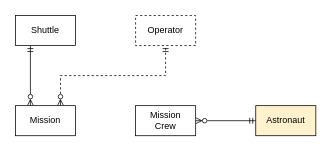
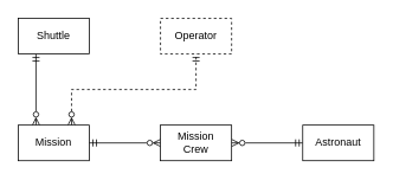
  <mxCell id="0" />
  <mxCell id="1" parent="0" />
  <mxCell id="2" style="edgeStyle=orthogonalEdgeStyle;rounded=0;orthogonalLoop=1;jettySize=auto;html=1;exitX=0.25;exitY=0;exitDx=0;exitDy=0;entryX=0.25;entryY=1;entryDx=0;entryDy=0;startArrow=ERzeroToMany;startFill=0;endArrow=ERmandOne;endFill=0;" edge="1" parent="1" source="4" target="9"><mxGeometry relative="1" as="geometry" /></mxCell>
  <mxCell id="3" style="edgeStyle=orthogonalEdgeStyle;rounded=0;orthogonalLoop=1;jettySize=auto;html=1;exitX=0.75;exitY=0;exitDx=0;exitDy=0;entryX=0.5;entryY=1;entryDx=0;entryDy=0;startArrow=ERzeroToMany;startFill=0;endArrow=ERmandOne;endFill=0;dashed=1;" edge="1" parent="1" source="4" target="10"><mxGeometry relative="1" as="geometry" /></mxCell>
  <mxCell id="4" value="Mission" style="whiteSpace=wrap;html=1;align=center;" vertex="1" parent="1"><mxGeometry x="20" y="140" width="80" height="40" as="geometry" /></mxCell>
+ <mxCell id="5" style="edgeStyle=orthogonalEdgeStyle;rounded=0;orthogonalLoop=1;jettySize=auto;html=1;exitX=0;exitY=0.5;exitDx=0;exitDy=0;entryX=1;entryY=0.5;entryDx=0;entryDy=0;endArrow=ERmandOne;endFill=0;startArrow=ERzeroToMany;startFill=0;" edge="1" parent="1" source="7" target="4"><mxGeometry relative="1" as="geometry" /></mxCell>
  <mxCell id="6" style="edgeStyle=orthogonalEdgeStyle;rounded=0;orthogonalLoop=1;jettySize=auto;html=1;exitX=1;exitY=0.5;exitDx=0;exitDy=0;entryX=0;entryY=0.5;entryDx=0;entryDy=0;startArrow=ERzeroToMany;startFill=0;endArrow=ERmandOne;endFill=0;" edge="1" parent="1" source="7" target="8"><mxGeometry relative="1" as="geometry" /></mxCell>
  <mxCell id="7" value="Mission&lt;br&gt;Crew" style="whiteSpace=wrap;html=1;align=center;" vertex="1" parent="1"><mxGeometry x="180" y="140" width="80" height="40" as="geometry" /></mxCell>
- <mxCell id="8" value="Astronaut" style="whiteSpace=wrap;html=1;align=center;fillColor=#fff2cc;" vertex="1" parent="1"><mxGeometry x="340" y="140" width="80" height="40" as="geometry" /></mxCell>
+ <mxCell id="8" value="Astronaut" style="whiteSpace=wrap;html=1;align=center;" vertex="1" parent="1"><mxGeometry x="340" y="140" width="80" height="40" as="geometry" /></mxCell>
  <mxCell id="9" value="Shuttle" style="whiteSpace=wrap;html=1;align=center;" vertex="1" parent="1"><mxGeometry x="20" y="20" width="80" height="40" as="geometry" /></mxCell>
  <mxCell id="10" value="Operator" style="whiteSpace=wrap;html=1;align=center;dashed=1;" vertex="1" parent="1"><mxGeometry x="180" y="20" width="80" height="40" as="geometry" /></mxCell>
